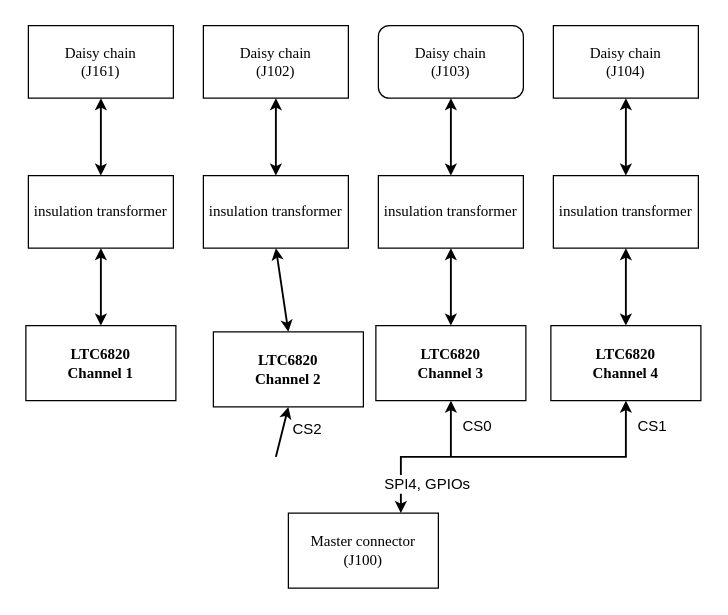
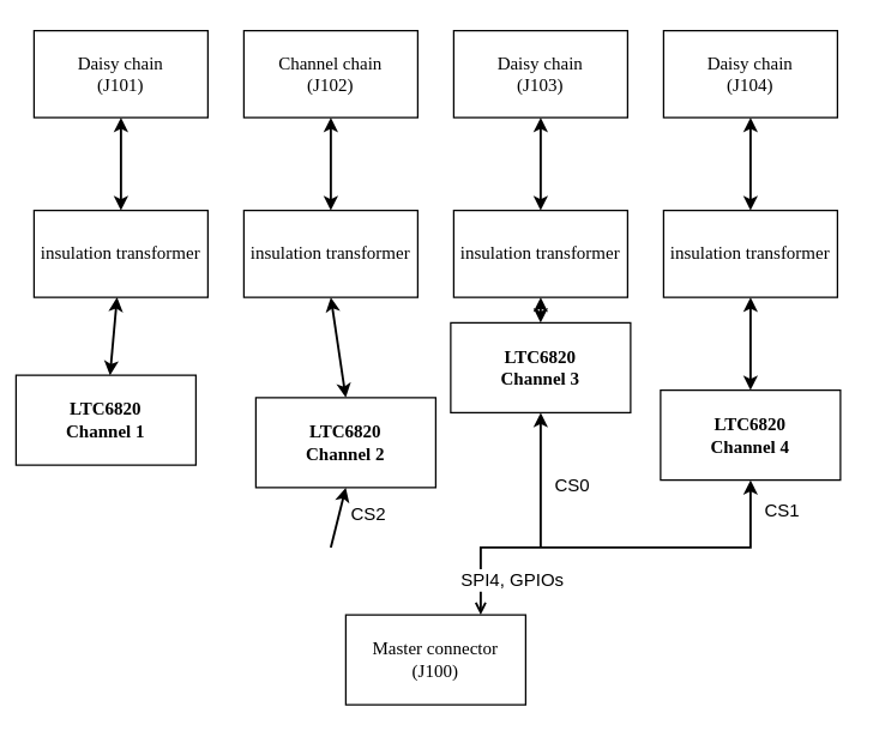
  <mxCell id="0" />
  <mxCell id="1" parent="0" />
- <mxCell id="2" value="Daisy chain&lt;br&gt;(J161)" style="whiteSpace=wrap;html=1;rounded=0;shadow=0;labelBackgroundColor=none;strokeWidth=1;fontFamily=Verdana;fontSize=12;align=center;aspect=fixed;" parent="1" vertex="1"><mxGeometry x="22" y="20" width="116" height="58" as="geometry" /></mxCell>
+ <mxCell id="2" value="Daisy chain&lt;br&gt;(J101)" style="whiteSpace=wrap;html=1;rounded=0;shadow=0;labelBackgroundColor=none;strokeWidth=1;fontFamily=Verdana;fontSize=12;align=center;aspect=fixed;" parent="1" vertex="1"><mxGeometry x="22" y="20" width="116" height="58" as="geometry" /></mxCell>
  <mxCell id="3" value="&lt;span&gt;insulation transformer&lt;/span&gt;" style="whiteSpace=wrap;html=1;rounded=0;shadow=0;labelBackgroundColor=none;strokeWidth=1;fontFamily=Verdana;fontSize=12;align=center;aspect=fixed;" parent="1" vertex="1"><mxGeometry x="22" y="140" width="116" height="58" as="geometry" /></mxCell>
  <mxCell id="4" value="" style="rounded=0;html=1;labelBackgroundColor=none;startArrow=classic;startFill=1;startSize=5;endArrow=classic;endFill=1;endSize=5;jettySize=auto;orthogonalLoop=1;strokeWidth=1.5;fontFamily=Verdana;fontSize=12" parent="1" source="2" target="3" edge="1"><mxGeometry x="-0.359" y="-11" relative="1" as="geometry"><mxPoint as="offset" /></mxGeometry></mxCell>
- <mxCell id="5" value="&lt;span&gt;&lt;b&gt;LTC6820&lt;br&gt;Channel 1&lt;/b&gt;&lt;/span&gt;" style="whiteSpace=wrap;html=1;rounded=0;shadow=0;labelBackgroundColor=none;strokeWidth=1;fontFamily=Verdana;fontSize=12;align=center;" parent="1" vertex="1"><mxGeometry x="20" y="260" width="120" height="60" as="geometry" /></mxCell>
+ <mxCell id="5" value="&lt;span&gt;&lt;b&gt;LTC6820&lt;br&gt;Channel 1&lt;/b&gt;&lt;/span&gt;" style="whiteSpace=wrap;html=1;rounded=0;shadow=0;labelBackgroundColor=none;strokeWidth=1;fontFamily=Verdana;fontSize=12;align=center;" parent="1" vertex="1"><mxGeometry x="10" y="250" width="120" height="60" as="geometry" /></mxCell>
  <mxCell id="6" value="&lt;span&gt;insulation transformer&lt;/span&gt;" style="whiteSpace=wrap;html=1;rounded=0;shadow=0;labelBackgroundColor=none;strokeWidth=1;fontFamily=Verdana;fontSize=12;align=center;aspect=fixed;" parent="1" vertex="1"><mxGeometry x="162" y="140" width="116" height="58" as="geometry" /></mxCell>
  <mxCell id="7" value="&lt;span&gt;Master connector&lt;br&gt;(J100)&lt;/span&gt;" style="whiteSpace=wrap;html=1;rounded=0;shadow=0;labelBackgroundColor=none;strokeWidth=1;fontFamily=Verdana;fontSize=12;align=center;" parent="1" vertex="1"><mxGeometry x="230" y="410" width="120" height="60" as="geometry" /></mxCell>
  <mxCell id="8" value="&lt;span&gt;&lt;b&gt;LTC6820&lt;br&gt;Channel 2&lt;/b&gt;&lt;/span&gt;" style="whiteSpace=wrap;html=1;rounded=0;shadow=0;labelBackgroundColor=none;strokeWidth=1;fontFamily=Verdana;fontSize=12;align=center;" parent="1" vertex="1"><mxGeometry x="170" y="265" width="120" height="60" as="geometry" /></mxCell>
  <mxCell id="9" value="" style="rounded=0;html=1;labelBackgroundColor=none;startArrow=classic;startFill=1;startSize=5;endArrow=classic;endFill=1;endSize=5;jettySize=auto;orthogonalLoop=1;strokeWidth=1.5;fontFamily=Verdana;fontSize=12" parent="1" source="3" target="5" edge="1"><mxGeometry x="-0.2" y="-14" relative="1" as="geometry"><mxPoint as="offset" /></mxGeometry></mxCell>
- <mxCell id="10" value="Daisy chain&lt;br&gt;(J102)" style="whiteSpace=wrap;html=1;rounded=0;shadow=0;labelBackgroundColor=none;strokeWidth=1;fontFamily=Verdana;fontSize=12;align=center;aspect=fixed;" parent="1" vertex="1"><mxGeometry x="162" y="20" width="116" height="58" as="geometry" /></mxCell>
- <mxCell id="11" value="Daisy chain&lt;br&gt;(J103)" style="whiteSpace=wrap;html=1;shadow=0;labelBackgroundColor=none;strokeWidth=1;fontFamily=Verdana;fontSize=12;align=center;aspect=fixed;rounded=1;" parent="1" vertex="1"><mxGeometry x="302" y="20" width="116" height="58" as="geometry" /></mxCell>
+ <mxCell id="10" value="Channel chain&lt;br&gt;(J102)" style="whiteSpace=wrap;html=1;rounded=0;shadow=0;labelBackgroundColor=none;strokeWidth=1;fontFamily=Verdana;fontSize=12;align=center;aspect=fixed;" parent="1" vertex="1"><mxGeometry x="162" y="20" width="116" height="58" as="geometry" /></mxCell>
+ <mxCell id="11" value="Daisy chain&lt;br&gt;(J103)" style="whiteSpace=wrap;html=1;rounded=0;shadow=0;labelBackgroundColor=none;strokeWidth=1;fontFamily=Verdana;fontSize=12;align=center;aspect=fixed;" parent="1" vertex="1"><mxGeometry x="302" y="20" width="116" height="58" as="geometry" /></mxCell>
  <mxCell id="12" value="Daisy chain&lt;br&gt;(J104)" style="whiteSpace=wrap;html=1;rounded=0;shadow=0;labelBackgroundColor=none;strokeWidth=1;fontFamily=Verdana;fontSize=12;align=center;aspect=fixed;" parent="1" vertex="1"><mxGeometry x="442" y="20" width="116" height="58" as="geometry" /></mxCell>
  <mxCell id="13" value="&lt;span&gt;insulation transformer&lt;/span&gt;" style="whiteSpace=wrap;html=1;rounded=0;shadow=0;labelBackgroundColor=none;strokeWidth=1;fontFamily=Verdana;fontSize=12;align=center;aspect=fixed;" parent="1" vertex="1"><mxGeometry x="302" y="140" width="116" height="58" as="geometry" /></mxCell>
  <mxCell id="14" value="&lt;span&gt;insulation transformer&lt;/span&gt;" style="whiteSpace=wrap;html=1;rounded=0;shadow=0;labelBackgroundColor=none;strokeWidth=1;fontFamily=Verdana;fontSize=12;align=center;aspect=fixed;" parent="1" vertex="1"><mxGeometry x="442" y="140" width="116" height="58" as="geometry" /></mxCell>
- <mxCell id="15" value="&lt;span&gt;&lt;b&gt;LTC6820&lt;br&gt;Channel 3&lt;/b&gt;&lt;/span&gt;" style="whiteSpace=wrap;html=1;rounded=0;shadow=0;labelBackgroundColor=none;strokeWidth=1;fontFamily=Verdana;fontSize=12;align=center;" parent="1" vertex="1"><mxGeometry x="300" y="260" width="120" height="60" as="geometry" /></mxCell>
+ <mxCell id="15" value="&lt;span&gt;&lt;b&gt;LTC6820&lt;br&gt;Channel 3&lt;/b&gt;&lt;/span&gt;" style="whiteSpace=wrap;html=1;rounded=0;shadow=0;labelBackgroundColor=none;strokeWidth=1;fontFamily=Verdana;fontSize=12;align=center;" parent="1" vertex="1"><mxGeometry x="300" y="215" width="120" height="60" as="geometry" /></mxCell>
  <mxCell id="16" value="&lt;span&gt;&lt;b&gt;LTC6820&lt;br&gt;Channel 4&lt;/b&gt;&lt;/span&gt;" style="whiteSpace=wrap;html=1;rounded=0;shadow=0;labelBackgroundColor=none;strokeWidth=1;fontFamily=Verdana;fontSize=12;align=center;" parent="1" vertex="1"><mxGeometry x="440" y="260" width="120" height="60" as="geometry" /></mxCell>
  <mxCell id="17" value="" style="rounded=0;html=1;labelBackgroundColor=none;startArrow=classic;startFill=1;startSize=5;endArrow=classic;endFill=1;endSize=5;jettySize=auto;orthogonalLoop=1;strokeWidth=1.5;fontFamily=Verdana;fontSize=12;exitX=0.5;exitY=1;exitDx=0;exitDy=0;entryX=0.5;entryY=0;entryDx=0;entryDy=0;" parent="1" source="10" target="6" edge="1"><mxGeometry x="-0.359" y="-11" relative="1" as="geometry"><mxPoint as="offset" /><mxPoint x="230" y="70" as="sourcePoint" /><mxPoint x="230" y="150" as="targetPoint" /></mxGeometry></mxCell>
  <mxCell id="18" value="" style="rounded=0;html=1;labelBackgroundColor=none;startArrow=classic;startFill=1;startSize=5;endArrow=classic;endFill=1;endSize=5;jettySize=auto;orthogonalLoop=1;strokeWidth=1.5;fontFamily=Verdana;fontSize=12;exitX=0.5;exitY=1;exitDx=0;exitDy=0;entryX=0.5;entryY=0;entryDx=0;entryDy=0;" parent="1" source="11" target="13" edge="1"><mxGeometry x="-0.359" y="-11" relative="1" as="geometry"><mxPoint as="offset" /><mxPoint x="440" y="80" as="sourcePoint" /><mxPoint x="440" y="160" as="targetPoint" /></mxGeometry></mxCell>
  <mxCell id="19" value="" style="rounded=0;html=1;labelBackgroundColor=none;startArrow=classic;startFill=1;startSize=5;endArrow=classic;endFill=1;endSize=5;jettySize=auto;orthogonalLoop=1;strokeWidth=1.5;fontFamily=Verdana;fontSize=12;exitX=0.5;exitY=1;exitDx=0;exitDy=0;entryX=0.5;entryY=0;entryDx=0;entryDy=0;" parent="1" source="12" target="14" edge="1"><mxGeometry x="-0.359" y="-11" relative="1" as="geometry"><mxPoint as="offset" /><mxPoint x="-50" y="90" as="sourcePoint" /><mxPoint x="-50" y="170" as="targetPoint" /><Array as="points" /></mxGeometry></mxCell>
  <mxCell id="20" value="" style="rounded=0;html=1;labelBackgroundColor=none;startArrow=classic;startFill=1;startSize=5;endArrow=classic;endFill=1;endSize=5;jettySize=auto;orthogonalLoop=1;strokeWidth=1.5;fontFamily=Verdana;fontSize=12;exitX=0.5;exitY=1;exitDx=0;exitDy=0;entryX=0.5;entryY=0;entryDx=0;entryDy=0;" parent="1" source="6" target="8" edge="1"><mxGeometry x="-0.359" y="-11" relative="1" as="geometry"><mxPoint as="offset" /><mxPoint x="219.5" y="210" as="sourcePoint" /><mxPoint x="240" y="240" as="targetPoint" /></mxGeometry></mxCell>
  <mxCell id="21" value="" style="rounded=0;html=1;labelBackgroundColor=none;startArrow=classic;startFill=1;startSize=5;endArrow=classic;endFill=1;endSize=5;jettySize=auto;orthogonalLoop=1;strokeWidth=1.5;fontFamily=Verdana;fontSize=12;exitX=0.5;exitY=1;exitDx=0;exitDy=0;entryX=0.5;entryY=0;entryDx=0;entryDy=0;" parent="1" source="13" target="15" edge="1"><mxGeometry x="-0.359" y="-11" relative="1" as="geometry"><mxPoint as="offset" /><mxPoint x="20" y="110" as="sourcePoint" /><mxPoint x="20" y="190" as="targetPoint" /></mxGeometry></mxCell>
  <mxCell id="22" value="" style="rounded=0;html=1;labelBackgroundColor=none;startArrow=classic;startFill=1;startSize=5;endArrow=classic;endFill=1;endSize=5;jettySize=auto;orthogonalLoop=1;strokeWidth=1.5;fontFamily=Verdana;fontSize=12;exitX=0.5;exitY=1;exitDx=0;exitDy=0;entryX=0.5;entryY=0;entryDx=0;entryDy=0;" parent="1" source="14" target="16" edge="1"><mxGeometry x="-0.359" y="-11" relative="1" as="geometry"><mxPoint as="offset" /><mxPoint x="-20" y="120" as="sourcePoint" /><mxPoint x="-20" y="200" as="targetPoint" /></mxGeometry></mxCell>
- <mxCell id="23" value="" style="rounded=0;html=1;labelBackgroundColor=none;startArrow=classic;startFill=1;startSize=5;endArrow=classic;endFill=1;endSize=5;jettySize=auto;orthogonalLoop=1;strokeWidth=1.5;fontFamily=Verdana;fontSize=12;edgeStyle=elbowEdgeStyle;elbow=vertical;exitX=0.5;exitY=1;exitDx=0;exitDy=0;entryX=0.75;entryY=0;entryDx=0;entryDy=0;" parent="1" source="16" target="7" edge="1"><mxGeometry x="-0.217" y="-14" relative="1" as="geometry"><mxPoint as="offset" /><mxPoint x="0" y="330" as="sourcePoint" /><mxPoint x="330" y="420" as="targetPoint" /></mxGeometry></mxCell>
+ <mxCell id="23" value="" style="rounded=0;html=1;labelBackgroundColor=none;startArrow=classic;startFill=1;startSize=5;endArrow=open;endFill=1;endSize=5;jettySize=auto;orthogonalLoop=1;strokeWidth=1.5;fontFamily=Verdana;fontSize=12;edgeStyle=elbowEdgeStyle;elbow=vertical;exitX=0.5;exitY=1;exitDx=0;exitDy=0;entryX=0.75;entryY=0;entryDx=0;entryDy=0;" parent="1" source="16" target="7" edge="1"><mxGeometry x="-0.217" y="-14" relative="1" as="geometry"><mxPoint as="offset" /><mxPoint x="0" y="330" as="sourcePoint" /><mxPoint x="330" y="420" as="targetPoint" /></mxGeometry></mxCell>
  <mxCell id="24" value="CS1" style="edgeLabel;html=1;align=center;verticalAlign=middle;resizable=0;points=[];fontSize=12;" parent="23" vertex="1" connectable="0"><mxGeometry x="-0.845" y="-1" relative="1" as="geometry"><mxPoint x="21" y="-1" as="offset" /></mxGeometry></mxCell>
  <mxCell id="25" value="SPI4, GPIOs" style="edgeLabel;html=1;align=center;verticalAlign=middle;resizable=0;points=[];fontSize=12;" parent="23" vertex="1" connectable="0"><mxGeometry x="0.871" y="-3" relative="1" as="geometry"><mxPoint x="23" y="-7" as="offset" /></mxGeometry></mxCell>
  <mxCell id="26" value="" style="rounded=0;html=1;labelBackgroundColor=none;startArrow=classic;startFill=1;startSize=5;endArrow=none;endFill=0;endSize=5;jettySize=auto;orthogonalLoop=1;strokeWidth=1.5;fontFamily=Verdana;fontSize=12;exitX=0.5;exitY=1;exitDx=0;exitDy=0;" parent="1" source="8" edge="1"><mxGeometry x="-0.359" y="-11" relative="1" as="geometry"><mxPoint as="offset" /><mxPoint x="430" y="210" as="sourcePoint" /><mxPoint x="220" y="365" as="targetPoint" /></mxGeometry></mxCell>
  <mxCell id="27" value="CS2" style="edgeLabel;html=1;align=center;verticalAlign=middle;resizable=0;points=[];fontSize=12;" parent="26" vertex="1" connectable="0"><mxGeometry x="0.12" relative="1" as="geometry"><mxPoint x="20" y="-5" as="offset" /></mxGeometry></mxCell>
  <mxCell id="28" value="" style="rounded=0;html=1;labelBackgroundColor=none;startArrow=classic;startFill=1;startSize=5;endArrow=none;endFill=0;endSize=5;jettySize=auto;orthogonalLoop=1;strokeWidth=1.5;fontFamily=Verdana;fontSize=12;exitX=0.5;exitY=1;exitDx=0;exitDy=0;targetPerimeterSpacing=0;" parent="1" source="15" edge="1"><mxGeometry x="-0.359" y="-11" relative="1" as="geometry"><mxPoint as="offset" /><mxPoint x="390" y="220" as="sourcePoint" /><mxPoint x="360" y="365" as="targetPoint" /></mxGeometry></mxCell>
  <mxCell id="29" value="CS0" style="edgeLabel;html=1;align=center;verticalAlign=middle;resizable=0;points=[];fontSize=12;" parent="28" vertex="1" connectable="0"><mxGeometry x="0.25" y="-1" relative="1" as="geometry"><mxPoint x="21" y="-8" as="offset" /></mxGeometry></mxCell>
